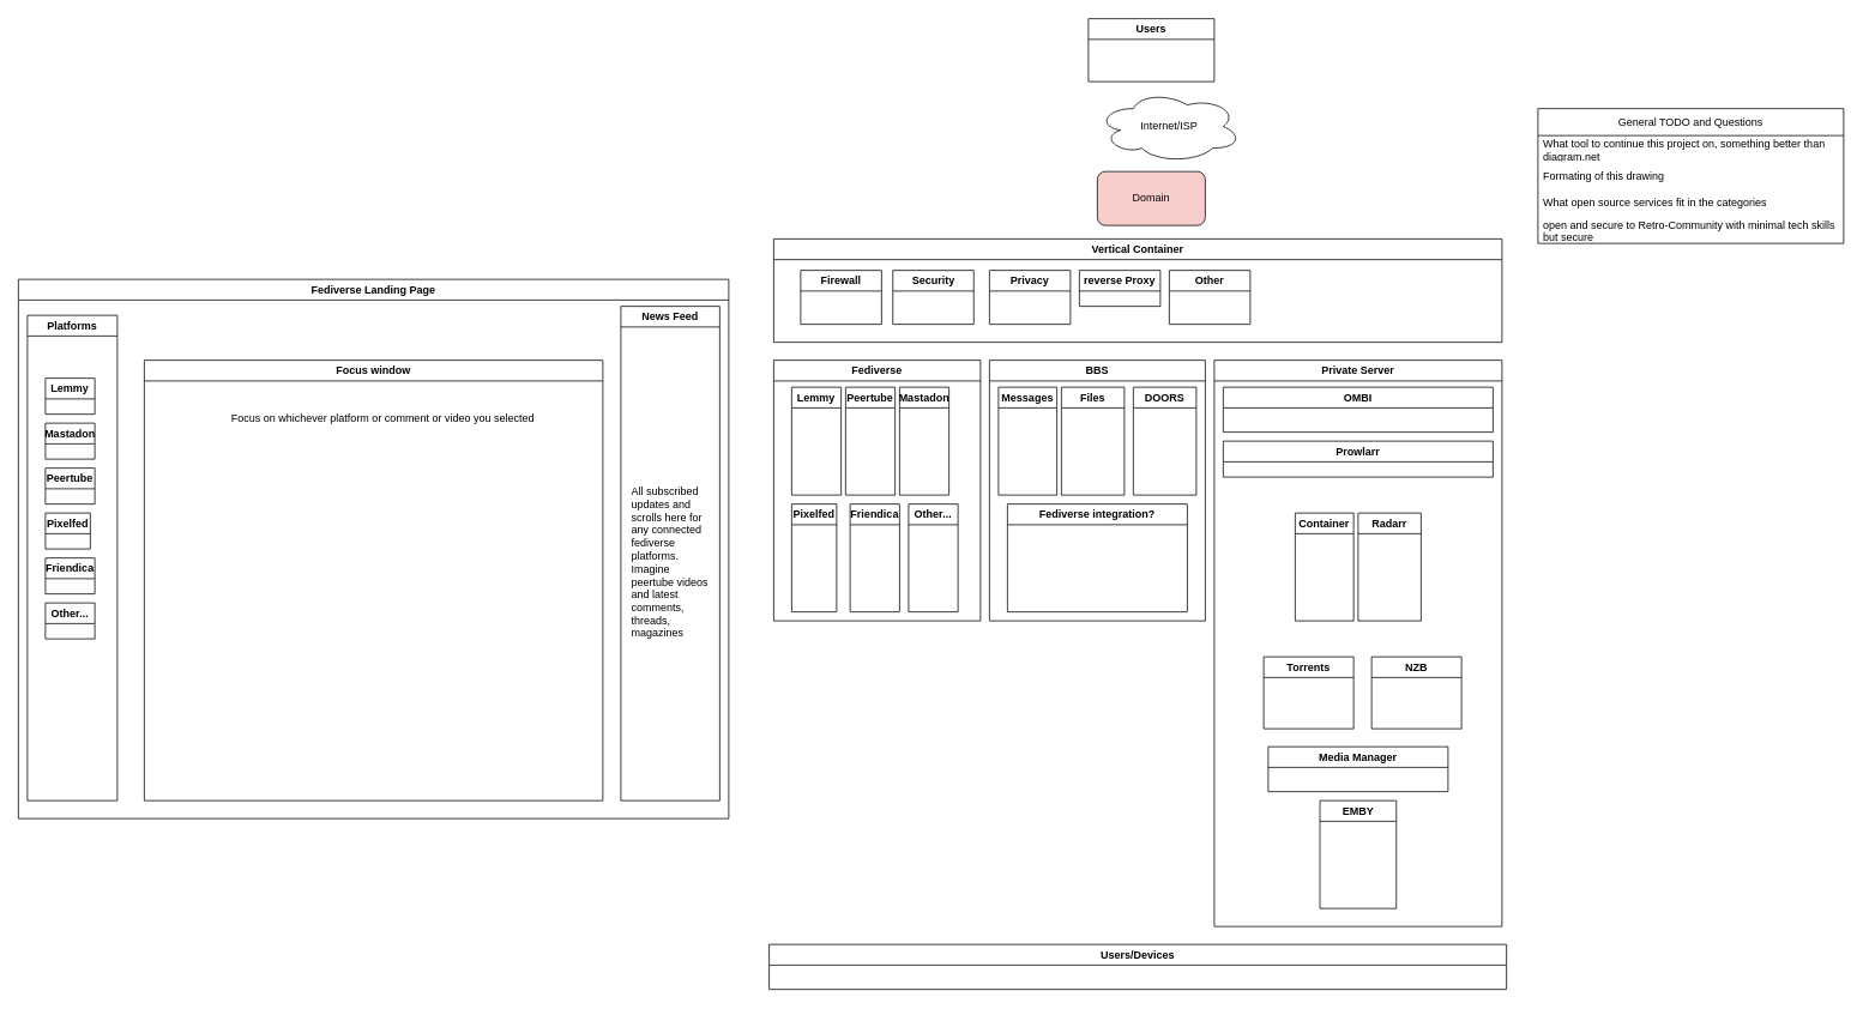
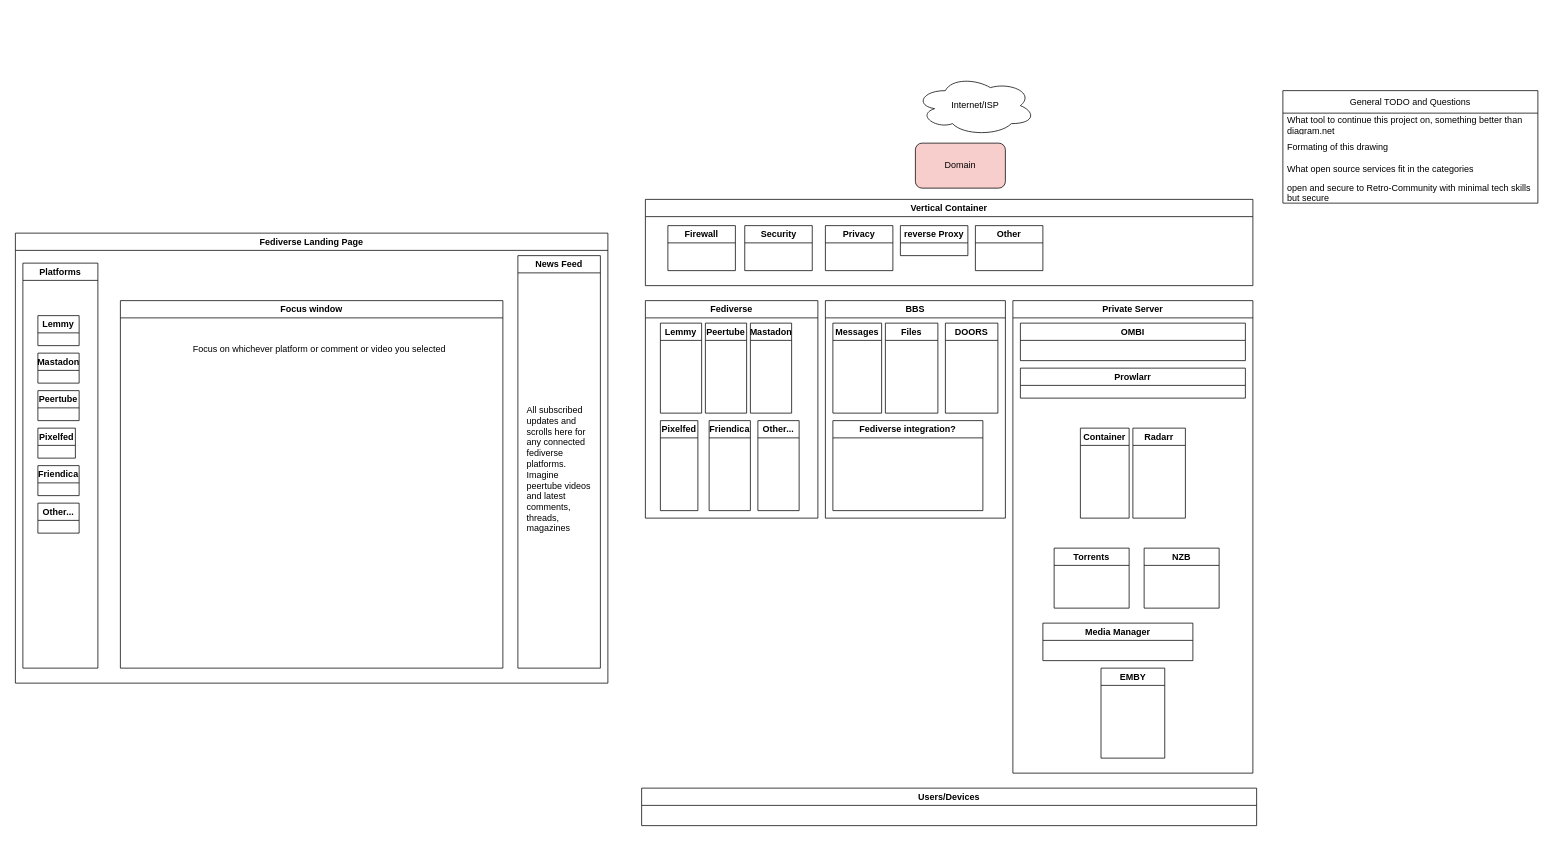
  <mxCell id="0" />
  <mxCell id="1" parent="0" />
  <mxCell id="2" value="Internet/ISP" style="ellipse;shape=cloud;whiteSpace=wrap;html=1;" parent="1" vertex="1"><mxGeometry x="1220" y="100" width="160" height="80" as="geometry" /></mxCell>
  <mxCell id="3" value="Domain" style="rounded=1;whiteSpace=wrap;html=1;fillColor=#f8cecc;" parent="1" vertex="1"><mxGeometry x="1220" y="190" width="120" height="60" as="geometry" /></mxCell>
  <mxCell id="4" value="Fediverse" style="swimlane;whiteSpace=wrap;html=1;" parent="1" vertex="1"><mxGeometry x="860" y="400" width="230" height="290" as="geometry"><mxRectangle x="40" y="260" width="100" height="30" as="alternateBounds" /></mxGeometry></mxCell>
  <mxCell id="5" value="Peertube" style="swimlane;whiteSpace=wrap;html=1;" parent="4" vertex="1"><mxGeometry x="80" y="30" width="55" height="120" as="geometry" /></mxCell>
  <mxCell id="6" value="Mastadon" style="swimlane;whiteSpace=wrap;html=1;" parent="4" vertex="1"><mxGeometry x="140" y="30" width="55" height="120" as="geometry" /></mxCell>
  <mxCell id="7" value="Pixelfed" style="swimlane;whiteSpace=wrap;html=1;" parent="4" vertex="1"><mxGeometry x="20" y="160" width="50" height="120" as="geometry" /></mxCell>
  <mxCell id="8" value="Lemmy" style="swimlane;whiteSpace=wrap;html=1;" parent="4" vertex="1"><mxGeometry x="20" y="30" width="55" height="120" as="geometry" /></mxCell>
  <mxCell id="9" value="Friendica" style="swimlane;whiteSpace=wrap;html=1;" parent="4" vertex="1"><mxGeometry x="85" y="160" width="55" height="120" as="geometry"><mxRectangle x="565" y="300" width="90" height="30" as="alternateBounds" /></mxGeometry></mxCell>
  <mxCell id="10" value="&lt;div&gt;Other...&lt;/div&gt;" style="swimlane;whiteSpace=wrap;html=1;startSize=23;" parent="4" vertex="1"><mxGeometry x="150" y="160" width="55" height="120" as="geometry" /></mxCell>
  <mxCell id="11" value="BBS" style="swimlane;whiteSpace=wrap;html=1;" vertex="1" parent="1"><mxGeometry x="1100" y="400" width="240" height="290" as="geometry"><mxRectangle x="40" y="260" width="100" height="30" as="alternateBounds" /></mxGeometry></mxCell>
  <mxCell id="12" value="Files" style="swimlane;whiteSpace=wrap;html=1;startSize=23;" vertex="1" parent="11"><mxGeometry x="80" y="30" width="70" height="120" as="geometry" /></mxCell>
  <mxCell id="13" value="DOORS" style="swimlane;whiteSpace=wrap;html=1;" vertex="1" parent="11"><mxGeometry x="160" y="30" width="70" height="120" as="geometry" /></mxCell>
- <mxCell id="14" value="Fediverse integration?" style="swimlane;whiteSpace=wrap;html=1;" vertex="1" parent="11"><mxGeometry x="20" y="160" width="200" height="120" as="geometry" /></mxCell>
+ <mxCell id="14" value="Fediverse integration?" style="swimlane;whiteSpace=wrap;html=1;" vertex="1" parent="11"><mxGeometry x="10" y="160" width="200" height="120" as="geometry" /></mxCell>
  <mxCell id="15" value="Messages" style="swimlane;whiteSpace=wrap;html=1;" vertex="1" parent="11"><mxGeometry x="10" y="30" width="65" height="120" as="geometry" /></mxCell>
  <mxCell id="16" value="Private Server" style="swimlane;whiteSpace=wrap;html=1;" vertex="1" parent="1"><mxGeometry x="1350" y="400" width="320" height="630" as="geometry"><mxRectangle x="40" y="260" width="100" height="30" as="alternateBounds" /></mxGeometry></mxCell>
  <mxCell id="17" value="Radarr" style="swimlane;whiteSpace=wrap;html=1;startSize=23;" vertex="1" parent="16"><mxGeometry x="160" y="170" width="70" height="120" as="geometry" /></mxCell>
  <mxCell id="18" value="Prowlarr" style="swimlane;whiteSpace=wrap;html=1;startSize=23;" vertex="1" parent="16"><mxGeometry x="10" y="90" width="300" height="40" as="geometry" /></mxCell>
  <mxCell id="19" value="EMBY" style="swimlane;whiteSpace=wrap;html=1;" vertex="1" parent="16"><mxGeometry x="117.5" y="490" width="85" height="120" as="geometry" /></mxCell>
  <mxCell id="20" value="Container" style="swimlane;whiteSpace=wrap;html=1;startSize=23;" vertex="1" parent="16"><mxGeometry x="90" y="170" width="65" height="120" as="geometry" /></mxCell>
  <mxCell id="21" value="OMBI" style="swimlane;whiteSpace=wrap;html=1;startSize=23;" vertex="1" parent="16"><mxGeometry x="10" y="30" width="300" height="50" as="geometry" /></mxCell>
- <mxCell id="22" value="Media Manager" style="swimlane;whiteSpace=wrap;html=1;" vertex="1" parent="16"><mxGeometry x="60" y="430" width="200" height="50" as="geometry" /></mxCell>
+ <mxCell id="22" value="Media Manager" style="swimlane;whiteSpace=wrap;html=1;" vertex="1" parent="16"><mxGeometry x="40" y="430" width="200" height="50" as="geometry" /></mxCell>
  <mxCell id="23" value="Torrents" style="swimlane;whiteSpace=wrap;html=1;" vertex="1" parent="16"><mxGeometry x="55" y="330" width="100" height="80" as="geometry" /></mxCell>
  <mxCell id="24" value="&lt;div&gt;NZB&lt;/div&gt;" style="swimlane;whiteSpace=wrap;html=1;" vertex="1" parent="16"><mxGeometry x="175" y="330" width="100" height="80" as="geometry" /></mxCell>
  <mxCell id="25" value="Fediverse Landing Page" style="swimlane;whiteSpace=wrap;html=1;" vertex="1" parent="1"><mxGeometry x="20" y="310" width="790" height="600" as="geometry"><mxRectangle x="40" y="260" width="100" height="30" as="alternateBounds" /></mxGeometry></mxCell>
  <mxCell id="26" value="News Feed" style="swimlane;whiteSpace=wrap;html=1;" vertex="1" parent="25"><mxGeometry x="670" y="30" width="110" height="550" as="geometry" /></mxCell>
  <mxCell id="27" value="All subscribed updates and scrolls here for any connected fediverse platforms.&amp;nbsp; Imagine peertube videos and latest comments, threads, magazines" style="text;html=1;strokeColor=none;fillColor=none;align=left;verticalAlign=middle;whiteSpace=wrap;rounded=0;" vertex="1" parent="26"><mxGeometry x="10" y="40" width="90" height="490" as="geometry" /></mxCell>
  <mxCell id="28" value="Mastadon" style="swimlane;whiteSpace=wrap;html=1;" vertex="1" parent="25"><mxGeometry x="30" y="160" width="55" height="40" as="geometry" /></mxCell>
  <mxCell id="29" value="Lemmy" style="swimlane;whiteSpace=wrap;html=1;" vertex="1" parent="25"><mxGeometry x="30" y="110" width="55" height="40" as="geometry" /></mxCell>
  <mxCell id="30" value="Platforms" style="swimlane;whiteSpace=wrap;html=1;" vertex="1" parent="25"><mxGeometry x="10" y="40" width="100" height="540" as="geometry" /></mxCell>
  <mxCell id="31" value="Pixelfed" style="swimlane;whiteSpace=wrap;html=1;" vertex="1" parent="30"><mxGeometry x="20" y="220" width="50" height="40" as="geometry" /></mxCell>
  <mxCell id="32" value="Friendica" style="swimlane;whiteSpace=wrap;html=1;" vertex="1" parent="30"><mxGeometry x="20" y="270" width="55" height="40" as="geometry"><mxRectangle x="565" y="300" width="90" height="30" as="alternateBounds" /></mxGeometry></mxCell>
  <mxCell id="33" value="&lt;div&gt;Other...&lt;/div&gt;" style="swimlane;whiteSpace=wrap;html=1;startSize=23;" vertex="1" parent="30"><mxGeometry x="20" y="320" width="55" height="40" as="geometry" /></mxCell>
  <mxCell id="34" value="Peertube" style="swimlane;whiteSpace=wrap;html=1;" vertex="1" parent="30"><mxGeometry x="20" y="170" width="55" height="40" as="geometry" /></mxCell>
  <mxCell id="35" value="Focus window" style="swimlane;whiteSpace=wrap;html=1;" vertex="1" parent="25"><mxGeometry x="140" y="90" width="510" height="490" as="geometry" /></mxCell>
  <mxCell id="36" value="Focus on whichever platform or comment or video you selected" style="text;html=1;align=center;verticalAlign=middle;resizable=0;points=[];autosize=1;strokeColor=none;fillColor=none;" vertex="1" parent="35"><mxGeometry x="80" y="50" width="370" height="30" as="geometry" /></mxCell>
  <mxCell id="37" value="Vertical Container" style="swimlane;whiteSpace=wrap;html=1;" vertex="1" parent="1"><mxGeometry x="860" y="265" width="810" height="115" as="geometry" /></mxCell>
  <mxCell id="38" value="Firewall" style="swimlane;whiteSpace=wrap;html=1;" vertex="1" parent="37"><mxGeometry x="30" y="35" width="90" height="60" as="geometry" /></mxCell>
  <mxCell id="39" value="Security" style="swimlane;whiteSpace=wrap;html=1;" vertex="1" parent="37"><mxGeometry x="132.5" y="35" width="90" height="60" as="geometry" /></mxCell>
  <mxCell id="40" value="Privacy" style="swimlane;whiteSpace=wrap;html=1;" vertex="1" parent="37"><mxGeometry x="240" y="35" width="90" height="60" as="geometry" /></mxCell>
  <mxCell id="41" value="reverse Proxy" style="swimlane;whiteSpace=wrap;html=1;startSize=23;" vertex="1" parent="37"><mxGeometry x="340" y="35" width="90" height="40" as="geometry" /></mxCell>
  <mxCell id="42" value="Other" style="swimlane;whiteSpace=wrap;html=1;" vertex="1" parent="37"><mxGeometry x="440" y="35" width="90" height="60" as="geometry" /></mxCell>
- <mxCell id="43" value="Users" style="swimlane;whiteSpace=wrap;html=1;" vertex="1" parent="1"><mxGeometry x="1210" y="20" width="140" height="70" as="geometry" /></mxCell>
  <mxCell id="44" value="Users/Devices" style="swimlane;whiteSpace=wrap;html=1;" vertex="1" parent="1"><mxGeometry x="855" y="1050" width="820" height="50" as="geometry" /></mxCell>
  <mxCell id="45" value="General TODO and Questions" style="swimlane;fontStyle=0;childLayout=stackLayout;horizontal=1;startSize=30;horizontalStack=0;resizeParent=1;resizeParentMax=0;resizeLast=0;collapsible=1;marginBottom=0;whiteSpace=wrap;html=1;" vertex="1" parent="1"><mxGeometry x="1710" y="120" width="340" height="150" as="geometry" /></mxCell>
  <mxCell id="46" value="What tool to continue this project on, something better than diagram.net" style="text;strokeColor=none;fillColor=none;align=left;verticalAlign=middle;spacingLeft=4;spacingRight=4;overflow=hidden;points=[[0,0.5],[1,0.5]];portConstraint=eastwest;rotatable=0;whiteSpace=wrap;html=1;" vertex="1" parent="45"><mxGeometry y="30" width="340" height="30" as="geometry" /></mxCell>
  <mxCell id="47" value="Formating of this drawing" style="text;strokeColor=none;fillColor=none;align=left;verticalAlign=middle;spacingLeft=4;spacingRight=4;overflow=hidden;points=[[0,0.5],[1,0.5]];portConstraint=eastwest;rotatable=0;whiteSpace=wrap;html=1;" vertex="1" parent="45"><mxGeometry y="60" width="340" height="30" as="geometry" /></mxCell>
  <mxCell id="48" value="What open source services fit in the categories" style="text;strokeColor=none;fillColor=none;align=left;verticalAlign=middle;spacingLeft=4;spacingRight=4;overflow=hidden;points=[[0,0.5],[1,0.5]];portConstraint=eastwest;rotatable=0;whiteSpace=wrap;html=1;" vertex="1" parent="45"><mxGeometry y="90" width="340" height="30" as="geometry" /></mxCell>
  <mxCell id="49" value="open and secure to Retro-Community with minimal tech skills but secure" style="text;strokeColor=none;fillColor=none;align=left;verticalAlign=middle;spacingLeft=4;spacingRight=4;overflow=hidden;points=[[0,0.5],[1,0.5]];portConstraint=eastwest;rotatable=0;whiteSpace=wrap;html=1;" vertex="1" parent="45"><mxGeometry y="120" width="340" height="30" as="geometry" /></mxCell>
